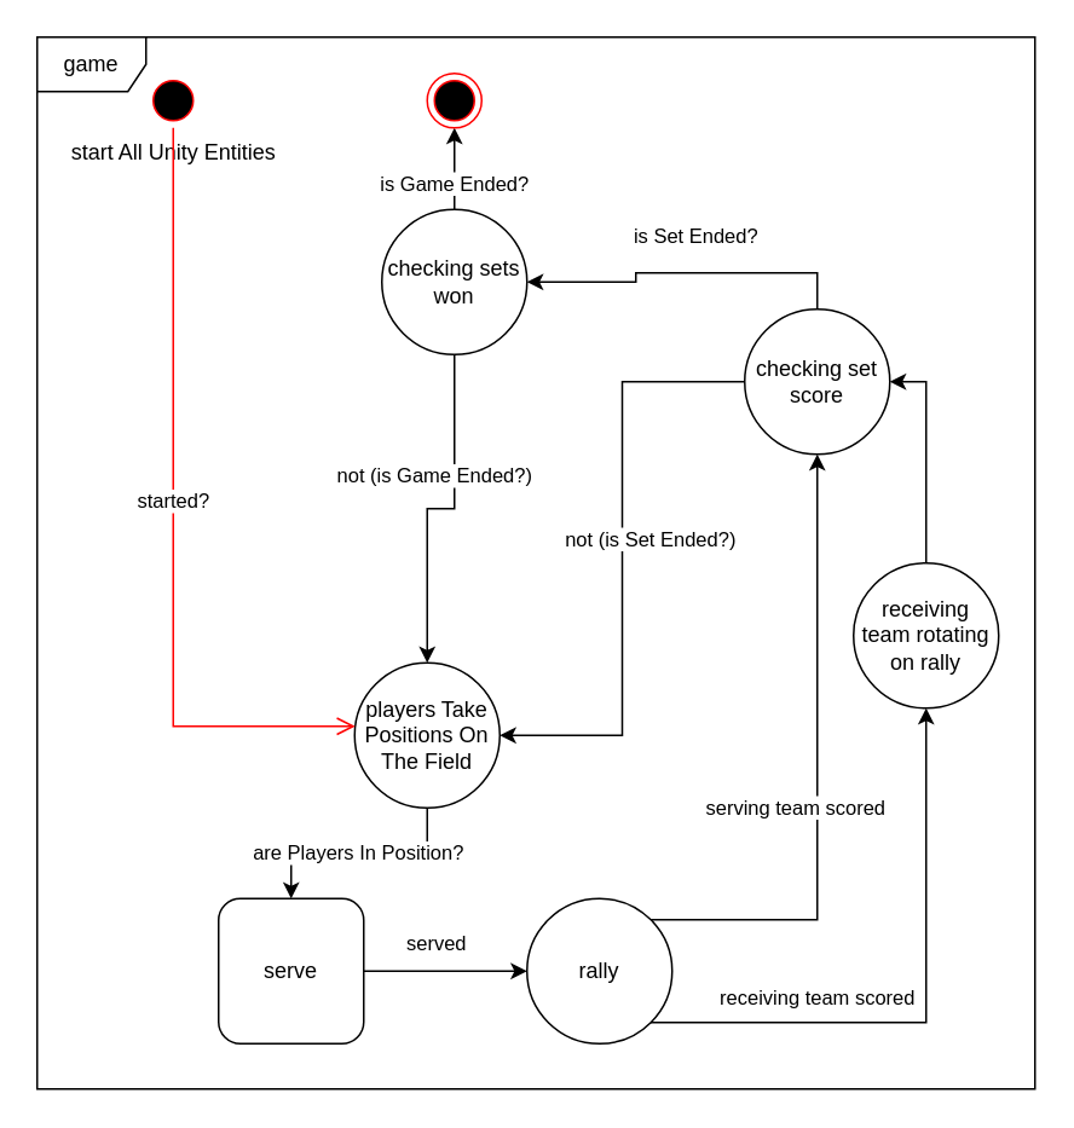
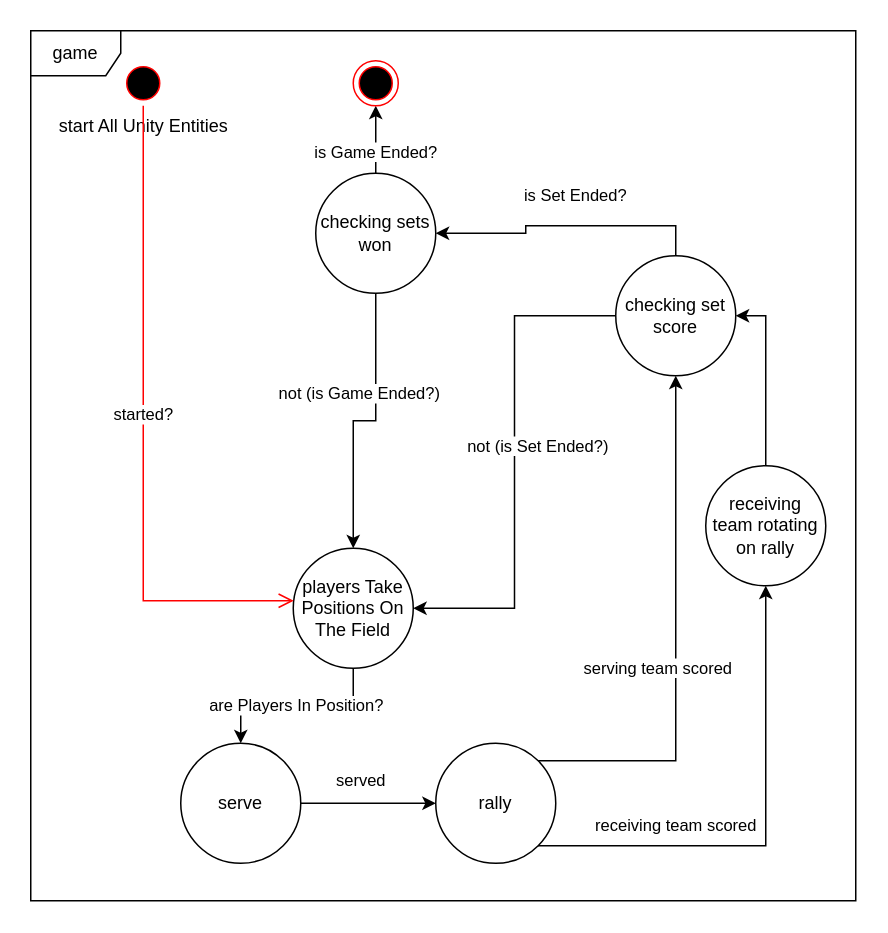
  <mxCell id="0" />
  <mxCell id="1" parent="0" />
  <mxCell id="2" value="game" style="shape=umlFrame;whiteSpace=wrap;html=1;" parent="1" vertex="1"><mxGeometry x="20" y="20" width="550" height="580" as="geometry" /></mxCell>
  <mxCell id="3" value="served" style="edgeStyle=orthogonalEdgeStyle;rounded=0;orthogonalLoop=1;jettySize=auto;html=1;strokeColor=#000000;" parent="1" source="20" target="8" edge="1"><mxGeometry x="-0.111" y="15" relative="1" as="geometry"><mxPoint as="offset" /></mxGeometry></mxCell>
  <mxCell id="4" value="are Players In Position?" style="edgeStyle=orthogonalEdgeStyle;rounded=0;orthogonalLoop=1;jettySize=auto;html=1;exitX=0.5;exitY=1;exitDx=0;exitDy=0;entryX=0.5;entryY=0;entryDx=0;entryDy=0;strokeColor=#000000;" parent="1" source="5" target="20" edge="1"><mxGeometry relative="1" as="geometry" /></mxCell>
  <mxCell id="5" value="players Take Positions On The Field" style="ellipse;whiteSpace=wrap;html=1;aspect=fixed;" parent="1" vertex="1"><mxGeometry x="195" y="365" width="80" height="80" as="geometry" /></mxCell>
  <mxCell id="6" value="serving team scored" style="edgeStyle=orthogonalEdgeStyle;rounded=0;orthogonalLoop=1;jettySize=auto;html=1;exitX=1;exitY=0;exitDx=0;exitDy=0;strokeColor=#000000;entryX=0.5;entryY=1;entryDx=0;entryDy=0;" parent="1" source="8" target="16" edge="1"><mxGeometry x="-0.122" y="12" relative="1" as="geometry"><mxPoint x="440" y="510" as="targetPoint" /><mxPoint as="offset" /></mxGeometry></mxCell>
  <mxCell id="7" value="receiving team scored" style="edgeStyle=orthogonalEdgeStyle;rounded=0;orthogonalLoop=1;jettySize=auto;html=1;exitX=0;exitY=1;exitDx=0;exitDy=0;entryX=0.5;entryY=1;entryDx=0;entryDy=0;strokeColor=#000000;" parent="1" source="8" target="10" edge="1"><mxGeometry x="-0.223" y="13" relative="1" as="geometry"><mxPoint x="560" y="510" as="targetPoint" /><mxPoint as="offset" /></mxGeometry></mxCell>
  <mxCell id="8" value="rally" style="ellipse;whiteSpace=wrap;html=1;aspect=fixed;" parent="1" vertex="1"><mxGeometry x="290" y="495" width="80" height="80" as="geometry" /></mxCell>
  <mxCell id="9" style="edgeStyle=orthogonalEdgeStyle;rounded=0;orthogonalLoop=1;jettySize=auto;html=1;exitX=0.5;exitY=0;exitDx=0;exitDy=0;entryX=1;entryY=0.5;entryDx=0;entryDy=0;strokeColor=#000000;" parent="1" source="10" target="16" edge="1"><mxGeometry relative="1" as="geometry" /></mxCell>
  <mxCell id="10" value="receiving team rotating on rally" style="ellipse;whiteSpace=wrap;html=1;aspect=fixed;" parent="1" vertex="1"><mxGeometry x="470" y="310" width="80" height="80" as="geometry" /></mxCell>
  <mxCell id="11" value="is Game Ended?" style="edgeStyle=orthogonalEdgeStyle;rounded=0;orthogonalLoop=1;jettySize=auto;html=1;exitX=0.5;exitY=0;exitDx=0;exitDy=0;strokeColor=#000000;" parent="1" source="13" target="17" edge="1"><mxGeometry x="-0.364" relative="1" as="geometry"><mxPoint as="offset" /></mxGeometry></mxCell>
  <mxCell id="12" value="not (is Game Ended?)" style="edgeStyle=orthogonalEdgeStyle;rounded=0;orthogonalLoop=1;jettySize=auto;html=1;exitX=0.5;exitY=1;exitDx=0;exitDy=0;strokeColor=#000000;" parent="1" source="13" target="5" edge="1"><mxGeometry x="0.043" y="-18" relative="1" as="geometry"><mxPoint as="offset" /></mxGeometry></mxCell>
  <mxCell id="13" value="checking sets won" style="ellipse;whiteSpace=wrap;html=1;aspect=fixed;" parent="1" vertex="1"><mxGeometry x="210" y="115" width="80" height="80" as="geometry" /></mxCell>
  <mxCell id="14" value="is Set Ended?" style="edgeStyle=orthogonalEdgeStyle;rounded=0;orthogonalLoop=1;jettySize=auto;html=1;exitX=0.5;exitY=0;exitDx=0;exitDy=0;entryX=1;entryY=0.5;entryDx=0;entryDy=0;strokeColor=#000000;" parent="1" source="16" target="13" edge="1"><mxGeometry x="-0.064" y="-20" relative="1" as="geometry"><mxPoint as="offset" /></mxGeometry></mxCell>
  <mxCell id="15" value="not (is Set Ended?)" style="edgeStyle=orthogonalEdgeStyle;rounded=0;orthogonalLoop=1;jettySize=auto;html=1;exitX=0;exitY=0.5;exitDx=0;exitDy=0;entryX=1;entryY=0.5;entryDx=0;entryDy=0;strokeColor=#000000;" parent="1" source="16" target="5" edge="1"><mxGeometry x="-0.068" y="15" relative="1" as="geometry"><mxPoint as="offset" /></mxGeometry></mxCell>
  <mxCell id="16" value="checking set score" style="ellipse;whiteSpace=wrap;html=1;aspect=fixed;" parent="1" vertex="1"><mxGeometry x="410" y="170" width="80" height="80" as="geometry" /></mxCell>
  <mxCell id="17" value="" style="ellipse;html=1;shape=endState;fillColor=#000000;strokeColor=#ff0000;" parent="1" vertex="1"><mxGeometry x="235" y="40" width="30" height="30" as="geometry" /></mxCell>
  <mxCell id="18" value="&lt;br&gt;&lt;br&gt;&lt;br&gt;&lt;br&gt;start All Unity Entities" style="ellipse;html=1;shape=startState;fillColor=#000000;strokeColor=#ff0000;" parent="1" vertex="1"><mxGeometry x="80" y="40" width="30" height="30" as="geometry" /></mxCell>
  <mxCell id="19" value="started?" style="edgeStyle=orthogonalEdgeStyle;html=1;verticalAlign=bottom;endArrow=open;endSize=8;strokeColor=#ff0000;rounded=0;" parent="1" source="18" target="5" edge="1"><mxGeometry relative="1" as="geometry"><mxPoint x="95" y="120" as="targetPoint" /><Array as="points"><mxPoint x="95" y="400" /></Array></mxGeometry></mxCell>
- <mxCell id="20" value="serve" style="whiteSpace=wrap;html=1;aspect=fixed;rounded=1;" parent="1" vertex="1"><mxGeometry x="120" y="495" width="80" height="80" as="geometry" /></mxCell>
+ <mxCell id="20" value="serve" style="ellipse;whiteSpace=wrap;html=1;aspect=fixed;" parent="1" vertex="1"><mxGeometry x="120" y="495" width="80" height="80" as="geometry" /></mxCell>
